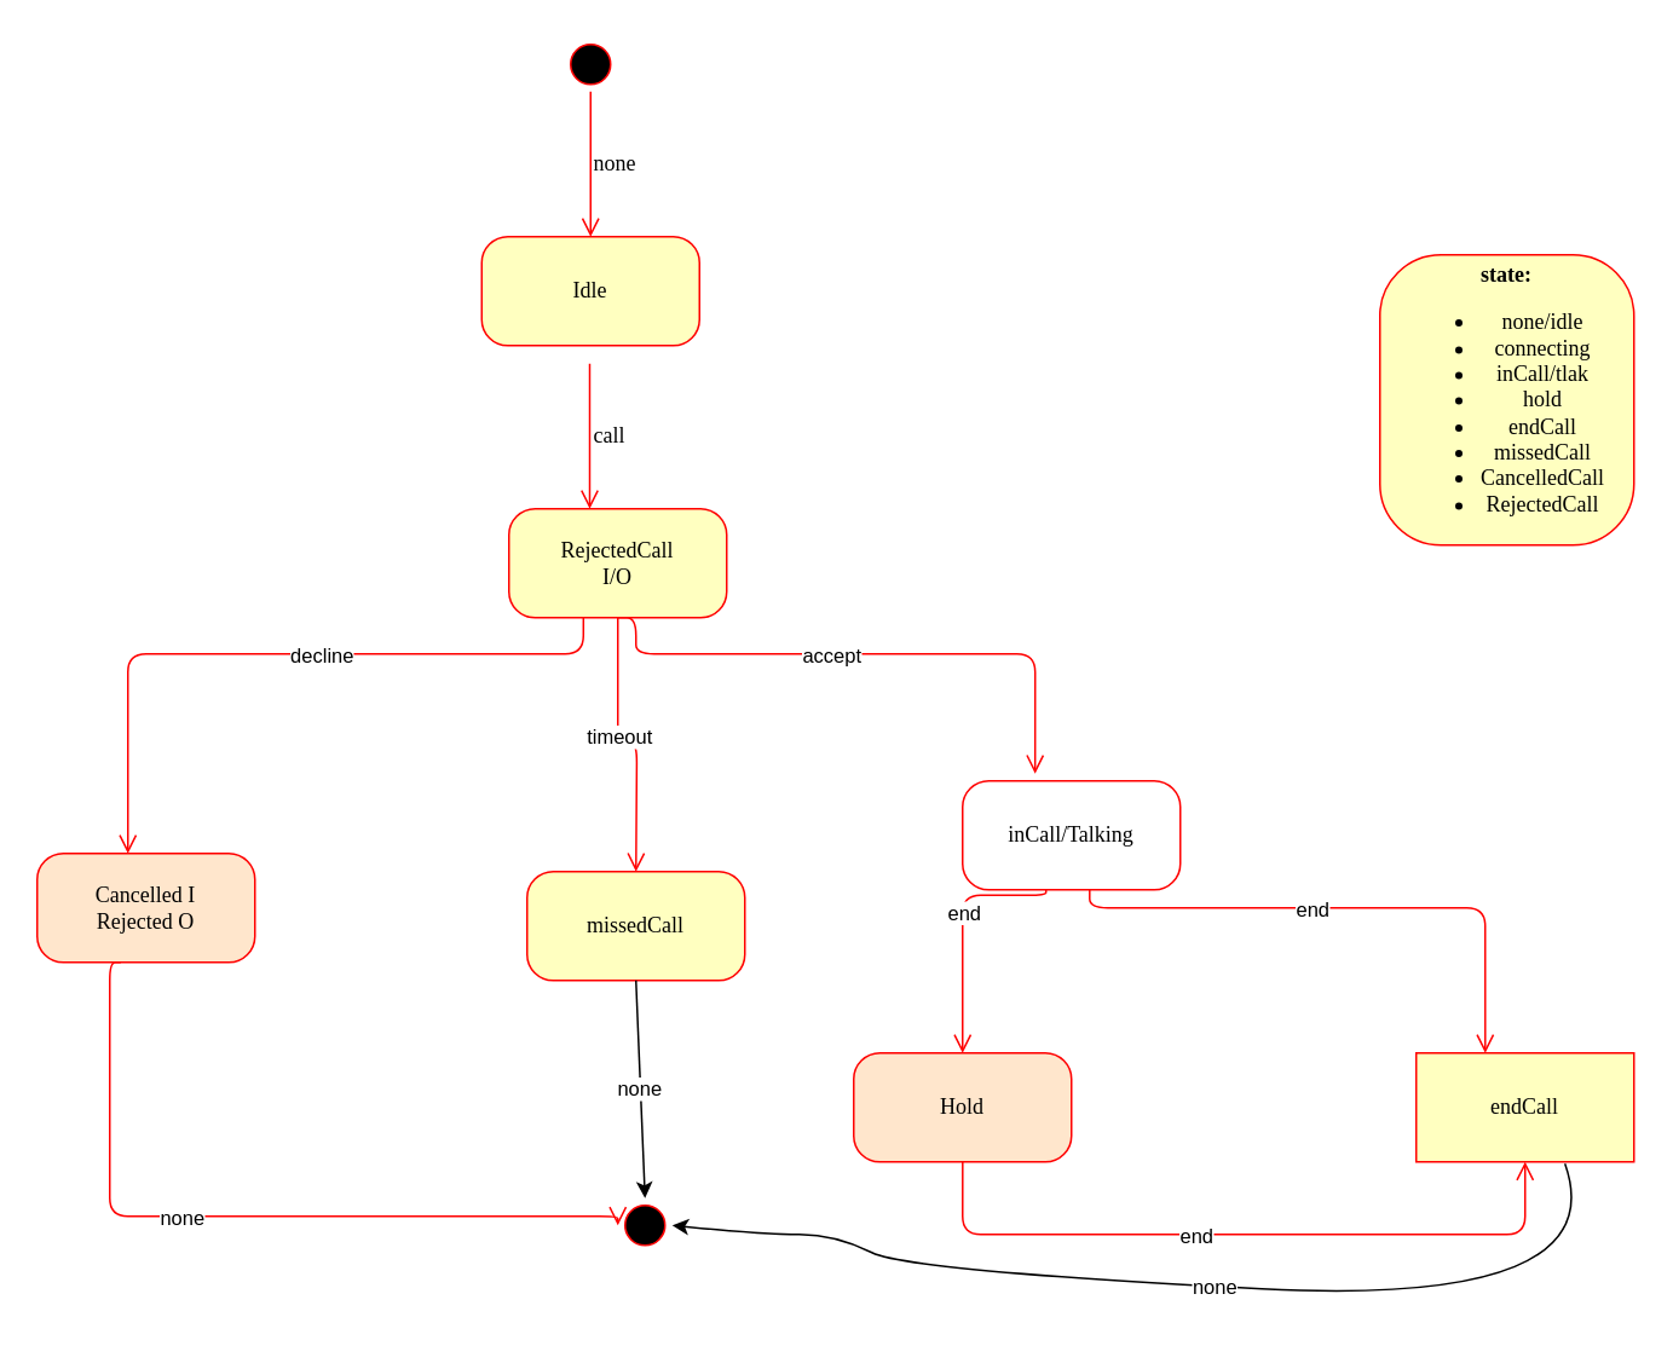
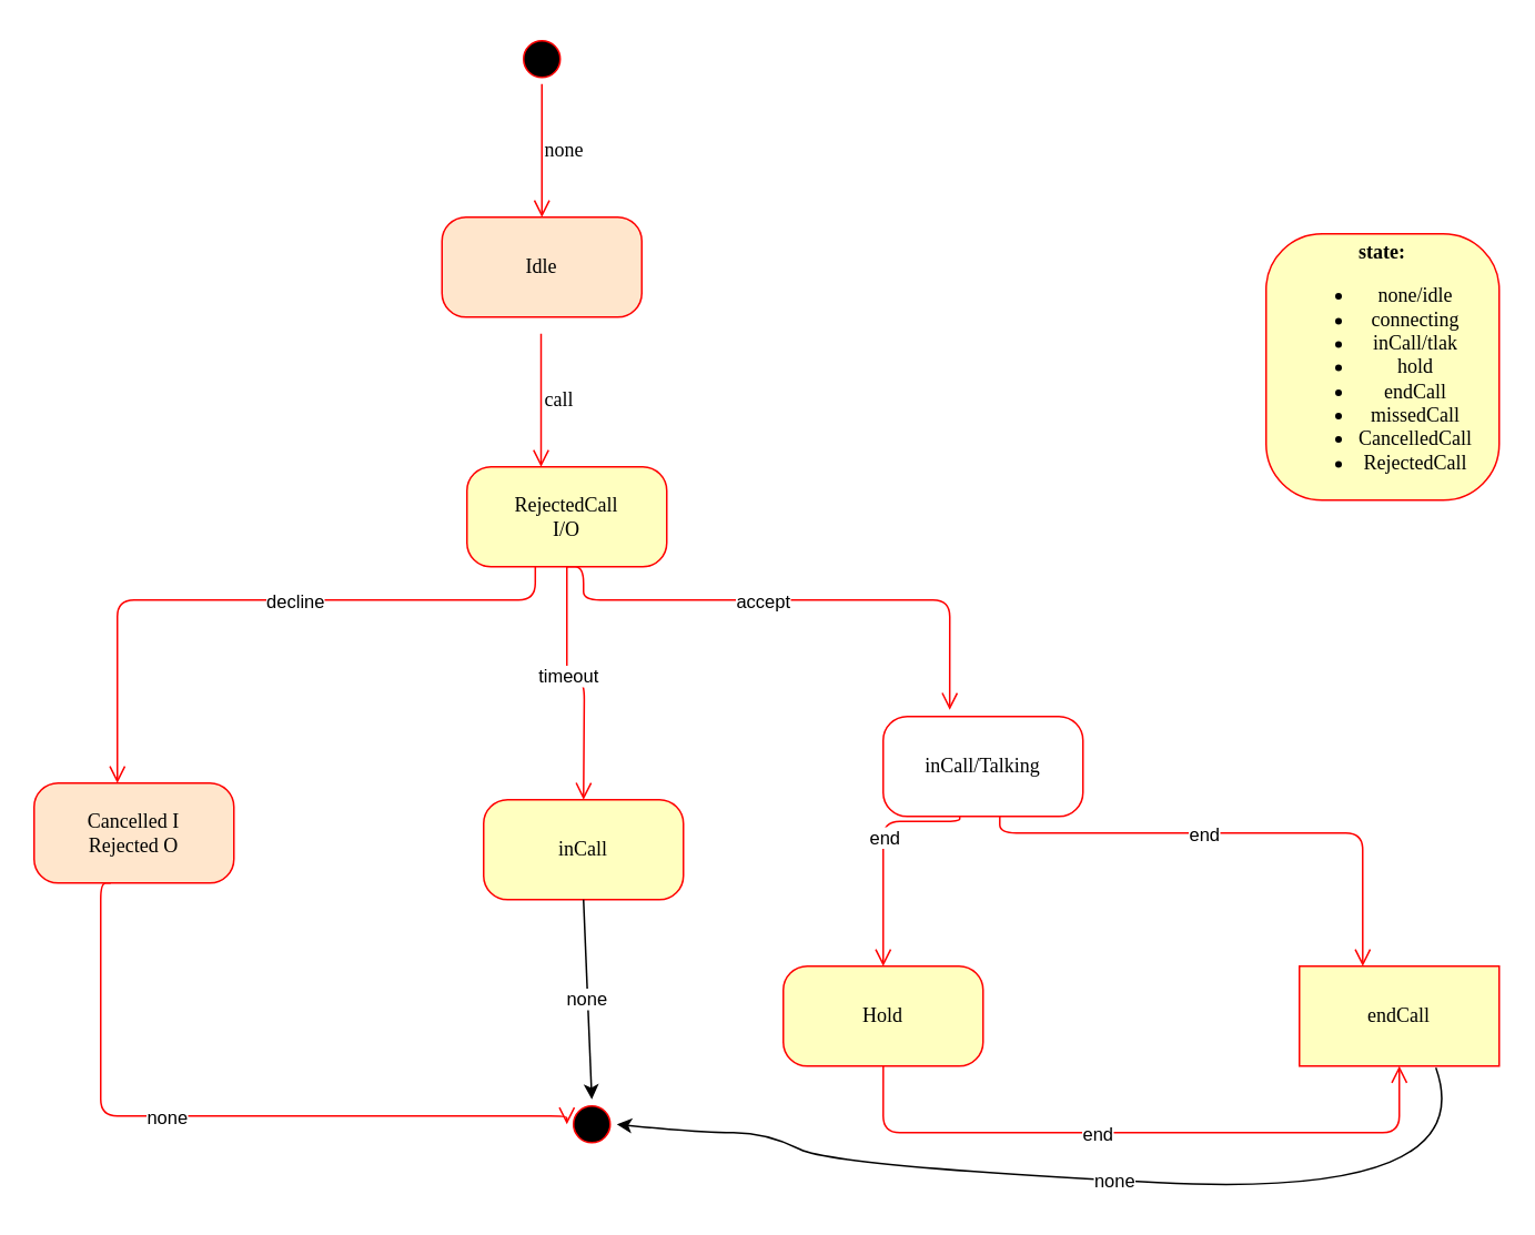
  <mxCell id="0" />
  <mxCell id="1" parent="0" />
  <mxCell id="2" value="" style="ellipse;html=1;shape=startState;fillColor=#000000;strokeColor=#ff0000;rounded=1;shadow=0;comic=0;labelBackgroundColor=none;fontFamily=Verdana;fontSize=12;fontColor=#000000;align=center;direction=south;" parent="1" vertex="1"><mxGeometry x="310" y="20" width="30" height="30" as="geometry" /></mxCell>
- <mxCell id="3" value="Idle" style="rounded=1;whiteSpace=wrap;html=1;arcSize=24;fillColor=#ffffc0;strokeColor=#ff0000;shadow=0;comic=0;labelBackgroundColor=none;fontFamily=Verdana;fontSize=12;fontColor=#000000;align=center;" parent="1" vertex="1"><mxGeometry x="265" y="130" width="120" height="60" as="geometry" /></mxCell>
+ <mxCell id="3" value="Idle" style="rounded=1;whiteSpace=wrap;html=1;arcSize=24;fillColor=#ffe6cc;strokeColor=#ff0000;shadow=0;comic=0;labelBackgroundColor=none;fontFamily=Verdana;fontSize=12;fontColor=#000000;align=center;" parent="1" vertex="1"><mxGeometry x="265" y="130" width="120" height="60" as="geometry" /></mxCell>
  <mxCell id="4" value="none&lt;br&gt;" style="edgeStyle=orthogonalEdgeStyle;html=1;labelBackgroundColor=none;endArrow=open;endSize=8;strokeColor=#ff0000;fontFamily=Verdana;fontSize=12;align=left;" parent="1" source="2" target="3" edge="1"><mxGeometry relative="1" as="geometry" /></mxCell>
  <mxCell id="5" value="RejectedCall&lt;br&gt;I/O" style="rounded=1;whiteSpace=wrap;html=1;arcSize=24;fillColor=#ffffc0;strokeColor=#ff0000;shadow=0;comic=0;labelBackgroundColor=none;fontFamily=Verdana;fontSize=12;fontColor=#000000;align=center;" vertex="1" parent="1"><mxGeometry x="280" y="280" width="120" height="60" as="geometry" /></mxCell>
  <mxCell id="6" style="edgeStyle=orthogonalEdgeStyle;html=1;labelBackgroundColor=none;endArrow=open;endSize=8;strokeColor=#ff0000;fontFamily=Verdana;fontSize=12;align=left;entryX=0.333;entryY=-0.067;entryDx=0;entryDy=0;entryPerimeter=0;" edge="1" parent="1" target="8"><mxGeometry relative="1" as="geometry"><mxPoint x="340" y="340" as="sourcePoint" /><mxPoint x="340" y="427" as="targetPoint" /><Array as="points"><mxPoint x="350" y="340" /><mxPoint x="350" y="360" /><mxPoint x="570" y="360" /></Array></mxGeometry></mxCell>
  <mxCell id="7" value="accept&lt;br&gt;" style="edgeLabel;html=1;align=center;verticalAlign=middle;resizable=0;points=[];" vertex="1" connectable="0" parent="6"><mxGeometry x="-0.135" relative="1" as="geometry"><mxPoint as="offset" /></mxGeometry></mxCell>
  <mxCell id="8" value="inCall/Talking&lt;br&gt;" style="rounded=1;whiteSpace=wrap;html=1;arcSize=24;fillColor=#ffffff;strokeColor=#ff0000;shadow=0;comic=0;labelBackgroundColor=none;fontFamily=Verdana;fontSize=12;fontColor=#000000;align=center;" vertex="1" parent="1"><mxGeometry x="530" y="430" width="120" height="60" as="geometry" /></mxCell>
  <mxCell id="9" style="edgeStyle=orthogonalEdgeStyle;html=1;labelBackgroundColor=none;endArrow=open;endSize=8;strokeColor=#ff0000;fontFamily=Verdana;fontSize=12;align=left;exitX=0.342;exitY=1;exitDx=0;exitDy=0;exitPerimeter=0;" edge="1" parent="1" source="5"><mxGeometry relative="1" as="geometry"><mxPoint x="333.04" y="350" as="sourcePoint" /><mxPoint x="70" y="470" as="targetPoint" /><Array as="points"><mxPoint x="321" y="360" /><mxPoint x="70" y="360" /><mxPoint x="70" y="460" /></Array></mxGeometry></mxCell>
  <mxCell id="10" value="decline&lt;br&gt;" style="edgeLabel;html=1;align=center;verticalAlign=middle;resizable=0;points=[];" vertex="1" connectable="0" parent="9"><mxGeometry x="-0.135" relative="1" as="geometry"><mxPoint as="offset" /></mxGeometry></mxCell>
  <mxCell id="11" style="edgeStyle=orthogonalEdgeStyle;html=1;labelBackgroundColor=none;endArrow=open;endSize=8;strokeColor=#ff0000;fontFamily=Verdana;fontSize=12;align=left;exitX=0.442;exitY=1.05;exitDx=0;exitDy=0;exitPerimeter=0;entryX=0.317;entryY=0;entryDx=0;entryDy=0;entryPerimeter=0;" edge="1" parent="1" target="13"><mxGeometry relative="1" as="geometry"><mxPoint x="600.04" y="490" as="sourcePoint" /><mxPoint x="846.96" y="575.98" as="targetPoint" /><Array as="points"><mxPoint x="600" y="500" /><mxPoint x="818" y="500" /></Array></mxGeometry></mxCell>
  <mxCell id="12" value="end&lt;br&gt;" style="edgeLabel;html=1;align=center;verticalAlign=middle;resizable=0;points=[];" vertex="1" connectable="0" parent="11"><mxGeometry x="-0.135" relative="1" as="geometry"><mxPoint as="offset" /></mxGeometry></mxCell>
  <mxCell id="13" value="endCall&lt;br&gt;" style="whiteSpace=wrap;html=1;arcSize=24;fillColor=#ffffc0;strokeColor=#ff0000;shadow=0;comic=0;labelBackgroundColor=none;fontFamily=Verdana;fontSize=12;fontColor=#000000;align=center;rounded=0;" vertex="1" parent="1"><mxGeometry x="780" y="580" width="120" height="60" as="geometry" /></mxCell>
- <mxCell id="14" value="Hold&lt;br&gt;" style="rounded=1;whiteSpace=wrap;html=1;arcSize=24;fillColor=#ffe6cc;strokeColor=#ff0000;shadow=0;comic=0;labelBackgroundColor=none;fontFamily=Verdana;fontSize=12;fontColor=#000000;align=center;" vertex="1" parent="1"><mxGeometry x="470" y="580" width="120" height="60" as="geometry" /></mxCell>
+ <mxCell id="14" value="Hold&lt;br&gt;" style="rounded=1;whiteSpace=wrap;html=1;arcSize=24;fillColor=#ffffc0;strokeColor=#ff0000;shadow=0;comic=0;labelBackgroundColor=none;fontFamily=Verdana;fontSize=12;fontColor=#000000;align=center;" vertex="1" parent="1"><mxGeometry x="470" y="580" width="120" height="60" as="geometry" /></mxCell>
  <mxCell id="15" style="edgeStyle=orthogonalEdgeStyle;html=1;labelBackgroundColor=none;endArrow=open;endSize=8;strokeColor=#ff0000;fontFamily=Verdana;fontSize=12;align=left;exitX=0.383;exitY=1;exitDx=0;exitDy=0;exitPerimeter=0;entryX=0.317;entryY=0;entryDx=0;entryDy=0;entryPerimeter=0;" edge="1" parent="1" source="8"><mxGeometry relative="1" as="geometry"><mxPoint x="312" y="490" as="sourcePoint" /><mxPoint x="530" y="580" as="targetPoint" /><Array as="points"><mxPoint x="576" y="493" /><mxPoint x="530" y="493" /></Array></mxGeometry></mxCell>
  <mxCell id="16" value="end&lt;br&gt;" style="edgeLabel;html=1;align=center;verticalAlign=middle;resizable=0;points=[];" vertex="1" connectable="0" parent="15"><mxGeometry x="-0.135" relative="1" as="geometry"><mxPoint as="offset" /></mxGeometry></mxCell>
  <mxCell id="17" style="edgeStyle=orthogonalEdgeStyle;html=1;labelBackgroundColor=none;endArrow=open;endSize=8;strokeColor=#ff0000;fontFamily=Verdana;fontSize=12;align=left;exitX=0.442;exitY=1.05;exitDx=0;exitDy=0;exitPerimeter=0;entryX=0.5;entryY=1;entryDx=0;entryDy=0;" edge="1" parent="1" target="13"><mxGeometry relative="1" as="geometry"><mxPoint x="530.04" y="640" as="sourcePoint" /><mxPoint x="748.04" y="730" as="targetPoint" /><Array as="points"><mxPoint x="530" y="680" /><mxPoint x="840" y="680" /></Array></mxGeometry></mxCell>
  <mxCell id="18" value="end&lt;br&gt;" style="edgeLabel;html=1;align=center;verticalAlign=middle;resizable=0;points=[];" vertex="1" connectable="0" parent="17"><mxGeometry x="-0.135" relative="1" as="geometry"><mxPoint as="offset" /></mxGeometry></mxCell>
  <mxCell id="19" value="Cancelled I&lt;br&gt;Rejected O" style="rounded=1;whiteSpace=wrap;html=1;arcSize=24;fillColor=#ffe6cc;strokeColor=#ff0000;shadow=0;comic=0;labelBackgroundColor=none;fontFamily=Verdana;fontSize=12;fontColor=#000000;align=center;" vertex="1" parent="1"><mxGeometry x="20" y="470" width="120" height="60" as="geometry" /></mxCell>
- <mxCell id="20" value="missedCall" style="rounded=1;whiteSpace=wrap;html=1;arcSize=24;fillColor=#ffffc0;strokeColor=#ff0000;shadow=0;comic=0;labelBackgroundColor=none;fontFamily=Verdana;fontSize=12;fontColor=#000000;align=center;" vertex="1" parent="1"><mxGeometry x="290" y="480" width="120" height="60" as="geometry" /></mxCell>
+ <mxCell id="20" value="inCall" style="rounded=1;whiteSpace=wrap;html=1;arcSize=24;fillColor=#ffffc0;strokeColor=#ff0000;shadow=0;comic=0;labelBackgroundColor=none;fontFamily=Verdana;fontSize=12;fontColor=#000000;align=center;" vertex="1" parent="1"><mxGeometry x="290" y="480" width="120" height="60" as="geometry" /></mxCell>
  <mxCell id="21" style="edgeStyle=orthogonalEdgeStyle;html=1;labelBackgroundColor=none;endArrow=open;endSize=8;strokeColor=#ff0000;fontFamily=Verdana;fontSize=12;align=left;" edge="1" parent="1" source="5"><mxGeometry relative="1" as="geometry"><mxPoint x="330" y="340" as="sourcePoint" /><mxPoint x="350" y="480" as="targetPoint" /><Array as="points" /></mxGeometry></mxCell>
  <mxCell id="22" value="timeout&lt;br&gt;" style="edgeLabel;html=1;align=center;verticalAlign=middle;resizable=0;points=[];" vertex="1" connectable="0" parent="21"><mxGeometry x="-0.135" relative="1" as="geometry"><mxPoint as="offset" /></mxGeometry></mxCell>
  <mxCell id="23" value="call&lt;br&gt;" style="edgeStyle=orthogonalEdgeStyle;html=1;labelBackgroundColor=none;endArrow=open;endSize=8;strokeColor=#ff0000;fontFamily=Verdana;fontSize=12;align=left;" edge="1" parent="1"><mxGeometry relative="1" as="geometry"><mxPoint x="324.5" y="200" as="sourcePoint" /><mxPoint x="324.5" y="280" as="targetPoint" /></mxGeometry></mxCell>
  <mxCell id="24" style="edgeStyle=orthogonalEdgeStyle;html=1;labelBackgroundColor=none;endArrow=open;endSize=8;strokeColor=#ff0000;fontFamily=Verdana;fontSize=12;align=left;exitX=0.342;exitY=1;exitDx=0;exitDy=0;exitPerimeter=0;entryX=0.5;entryY=1;entryDx=0;entryDy=0;" edge="1" parent="1" target="28"><mxGeometry relative="1" as="geometry"><mxPoint x="66.04" y="530" as="sourcePoint" /><mxPoint x="300" y="670" as="targetPoint" /><Array as="points"><mxPoint x="60" y="530" /><mxPoint x="60" y="670" /><mxPoint x="340" y="670" /></Array></mxGeometry></mxCell>
  <mxCell id="25" value="none&lt;br&gt;" style="edgeLabel;html=1;align=center;verticalAlign=middle;resizable=0;points=[];" vertex="1" connectable="0" parent="24"><mxGeometry x="-0.135" relative="1" as="geometry"><mxPoint as="offset" /></mxGeometry></mxCell>
  <mxCell id="26" value="none&lt;br&gt;" style="endArrow=classic;html=1;rounded=0;exitX=0.5;exitY=1;exitDx=0;exitDy=0;entryX=0;entryY=0.5;entryDx=0;entryDy=0;" edge="1" parent="1" source="20" target="28"><mxGeometry width="50" height="50" relative="1" as="geometry"><mxPoint x="350" y="570" as="sourcePoint" /><mxPoint x="350" y="650" as="targetPoint" /></mxGeometry></mxCell>
  <mxCell id="27" value="none&lt;br&gt;" style="curved=1;endArrow=classic;html=1;rounded=0;exitX=0.683;exitY=1.017;exitDx=0;exitDy=0;exitPerimeter=0;entryX=0.5;entryY=0;entryDx=0;entryDy=0;" edge="1" parent="1" source="13" target="28"><mxGeometry width="50" height="50" relative="1" as="geometry"><mxPoint x="355" y="720" as="sourcePoint" /><mxPoint x="410" y="670" as="targetPoint" /><Array as="points"><mxPoint x="890" y="720" /><mxPoint x="500" y="700" /><mxPoint x="460" y="680" /><mxPoint x="420" y="680" /></Array></mxGeometry></mxCell>
  <mxCell id="28" value="" style="ellipse;html=1;shape=startState;fillColor=#000000;strokeColor=#ff0000;rounded=1;shadow=0;comic=0;labelBackgroundColor=none;fontFamily=Verdana;fontSize=12;fontColor=#000000;align=center;direction=south;" vertex="1" parent="1"><mxGeometry x="340" y="660" width="30" height="30" as="geometry" /></mxCell>
  <mxCell id="29" value="&lt;b style=&quot;background-color: initial;&quot;&gt;state:&lt;/b&gt;&lt;br&gt;&lt;ul&gt;&lt;li&gt;none/idle&lt;/li&gt;&lt;li&gt;connecting&lt;/li&gt;&lt;li&gt;inCall/tlak&lt;/li&gt;&lt;li&gt;hold&lt;/li&gt;&lt;li&gt;endCall&lt;/li&gt;&lt;li&gt;missedCall&lt;/li&gt;&lt;li&gt;CancelledCall&lt;/li&gt;&lt;li&gt;RejectedCall&lt;/li&gt;&lt;/ul&gt;" style="rounded=1;whiteSpace=wrap;html=1;arcSize=24;fillColor=#ffffc0;strokeColor=#ff0000;shadow=0;comic=0;labelBackgroundColor=none;fontFamily=Verdana;fontSize=12;fontColor=#000000;align=center;" vertex="1" parent="1"><mxGeometry x="760" y="140" width="140" height="160" as="geometry" /></mxCell>
